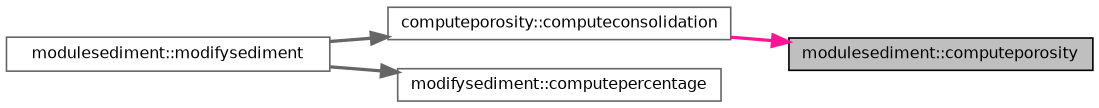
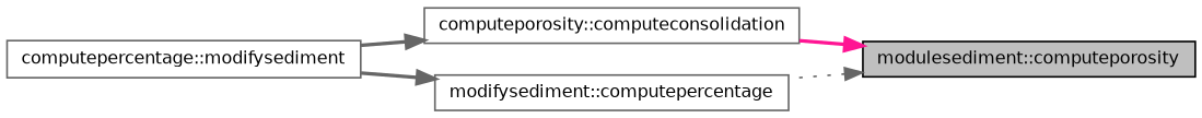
  digraph {
    rankdir=RL
    node [color=gray40 fillcolor=white fontname=Helvetica fontsize=10 shape=record style=filled]
    edge [color=gray40 dir=back fontname=Helvetica fontsize=10 labelfontname=Helvetica labelfontsize=10 style=bold]
    n1 [color=black fillcolor=grey75 fontcolor=black height=0.2 label="modulesediment::computeporosity" width=0.4]
    n2 [height=0.2 label="computeporosity::computeconsolidation" width=0.4]
    n3 [height=0.2 label="modifysediment::computepercentage" width=0.4]
-   n4 [height=0.2 label="modulesediment::modifysediment" width=0.4]
+   n4 [height=0.2 label="computepercentage::modifysediment" width=0.4]
    n1 -> n2 [color=deeppink]
+   n1 -> n3 [style=dotted]
    n2 -> n4
    n3 -> n4
  }
